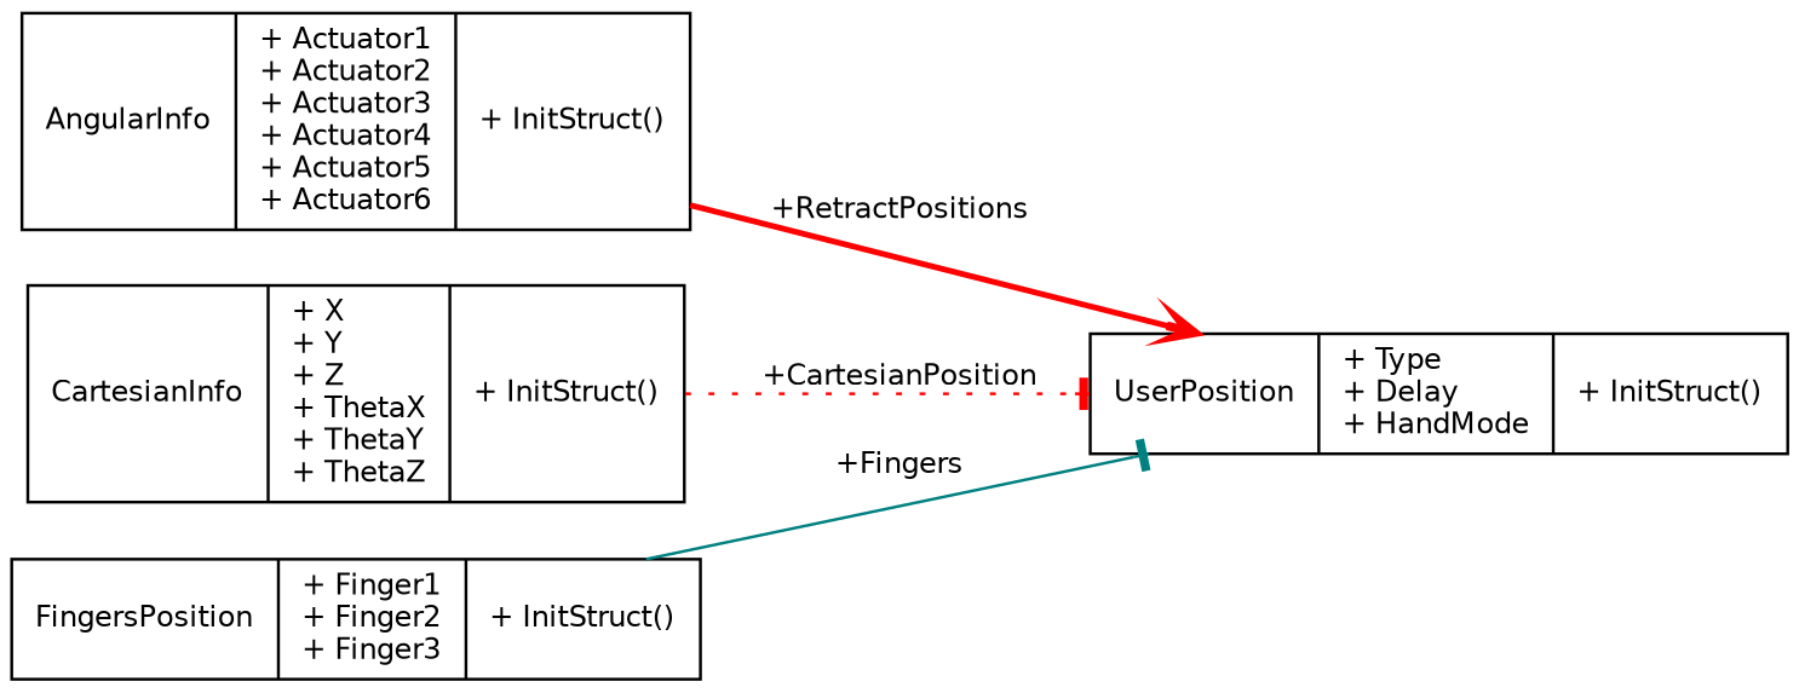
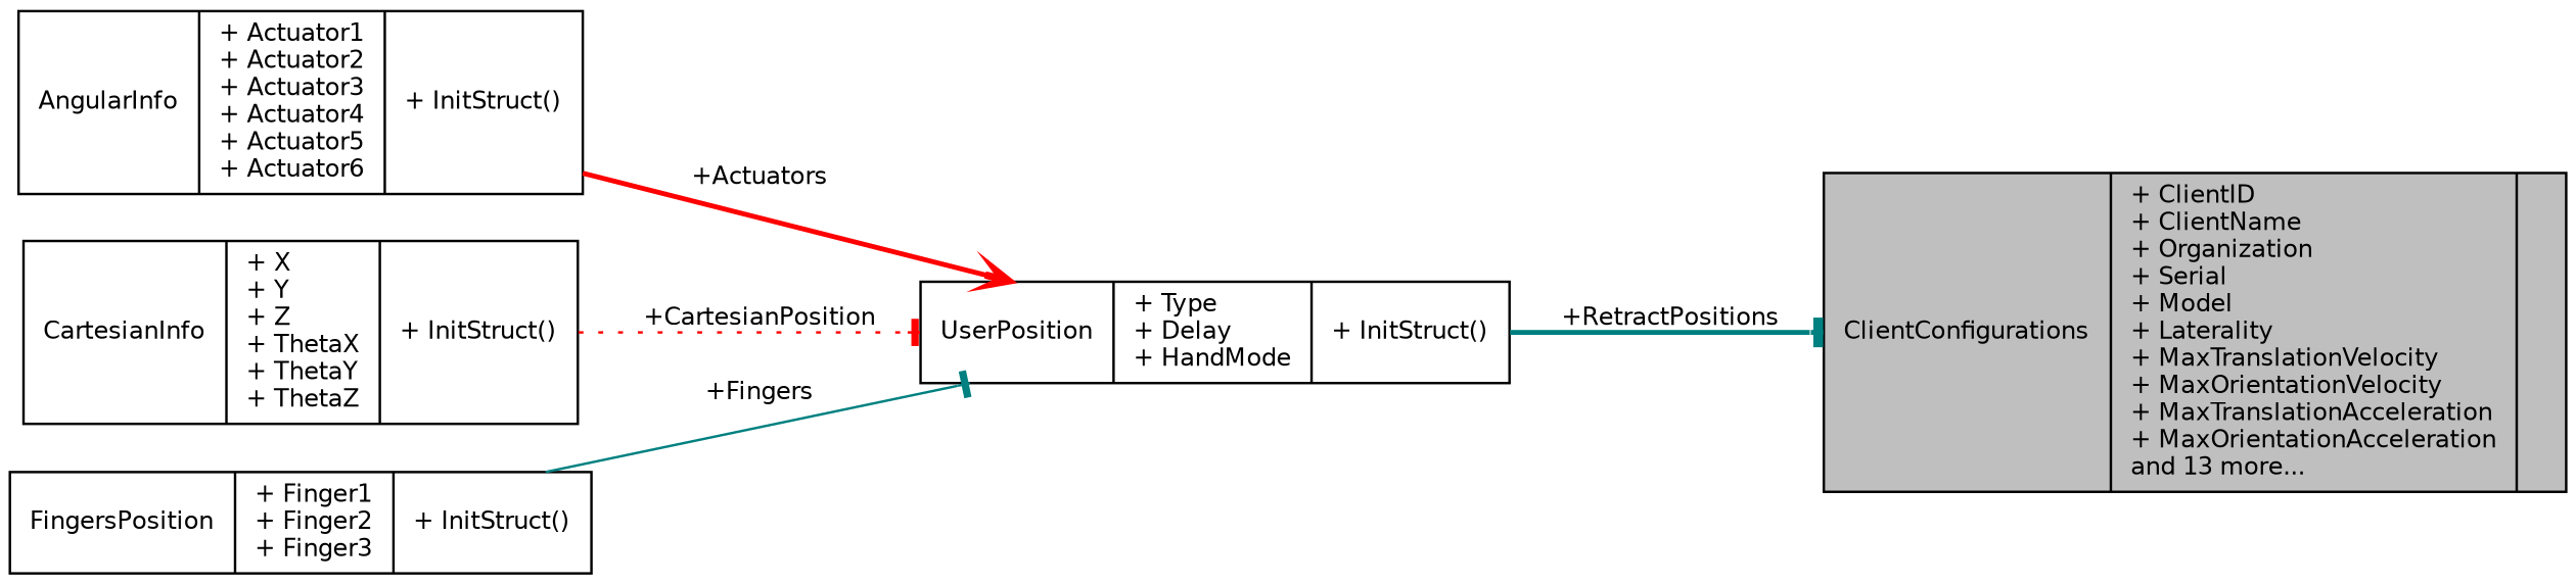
  digraph {
    rankdir=LR
    node [color=black fillcolor=white fontname=Helvetica fontsize=10 shape=record style=filled]
    edge [arrowhead=tee color=teal fontname=Helvetica fontsize=10 labelfontname=Helvetica labelfontsize=10 style=bold]
+   n1 [fillcolor=grey75 fontcolor=black height=0.2 label="{ClientConfigurations\n|+ ClientID\l+ ClientName\l+ Organization\l+ Serial\l+ Model\l+ Laterality\l+ MaxTranslationVelocity\l+ MaxOrientationVelocity\l+ MaxTranslationAcceleration\l+ MaxOrientationAcceleration\land 13 more...\l|}" width=0.4]
    n2 [height=0.2 label="{UserPosition\n|+ Type\l+ Delay\l+ HandMode\l|+ InitStruct()\l}" width=0.4]
    n3 [height=0.2 label="{AngularInfo\n|+ Actuator1\l+ Actuator2\l+ Actuator3\l+ Actuator4\l+ Actuator5\l+ Actuator6\l|+ InitStruct()\l}" width=0.4]
    n4 [height=0.2 label="{CartesianInfo\n|+ X\l+ Y\l+ Z\l+ ThetaX\l+ ThetaY\l+ ThetaZ\l|+ InitStruct()\l}" width=0.4]
    n5 [height=0.2 label="{FingersPosition\n|+ Finger1\l+ Finger2\l+ Finger3\l|+ InitStruct()\l}" width=0.4]
-   n3 -> n2 [arrowhead=vee color=red label=" +RetractPositions"]
+   n2 -> n1 [label=" +RetractPositions"]
+   n3 -> n2 [arrowhead=vee color=red label=" +Actuators"]
    n4 -> n2 [color=red label=" +CartesianPosition" style=dotted]
    n5 -> n2 [label=" +Fingers" style=solid]
  }
